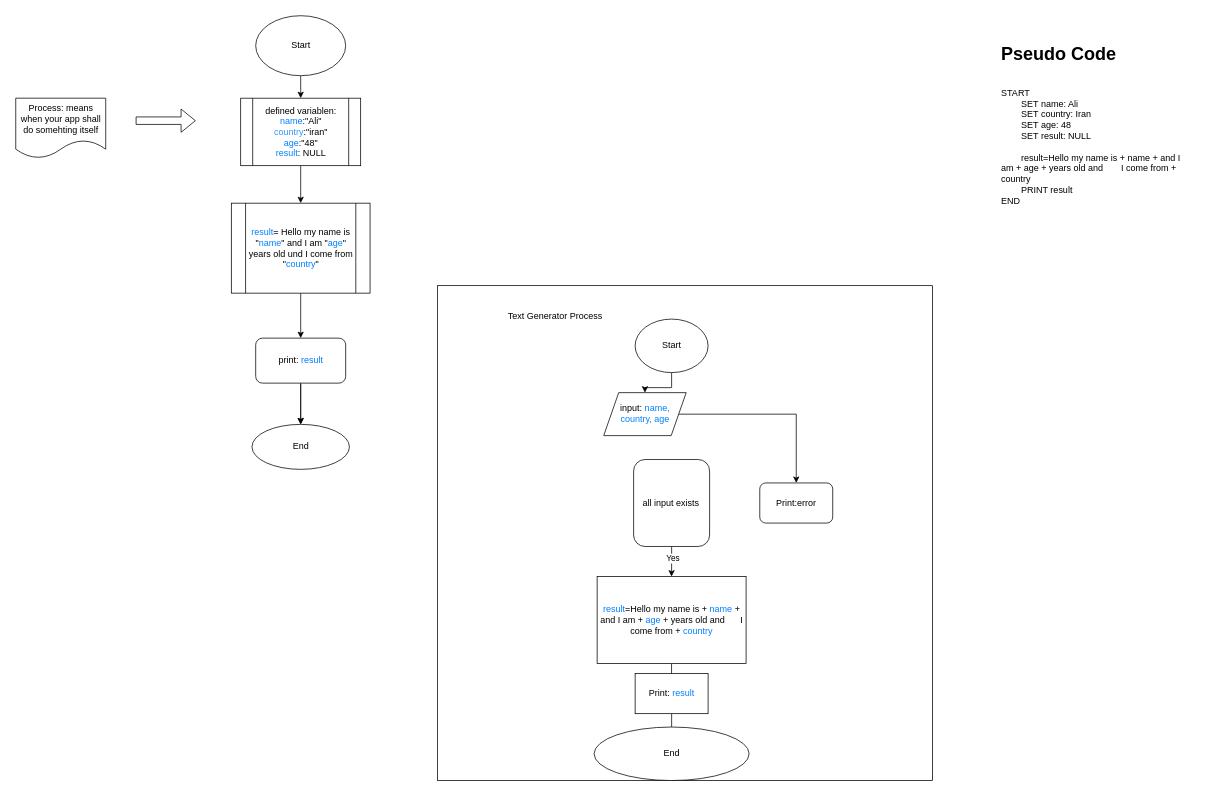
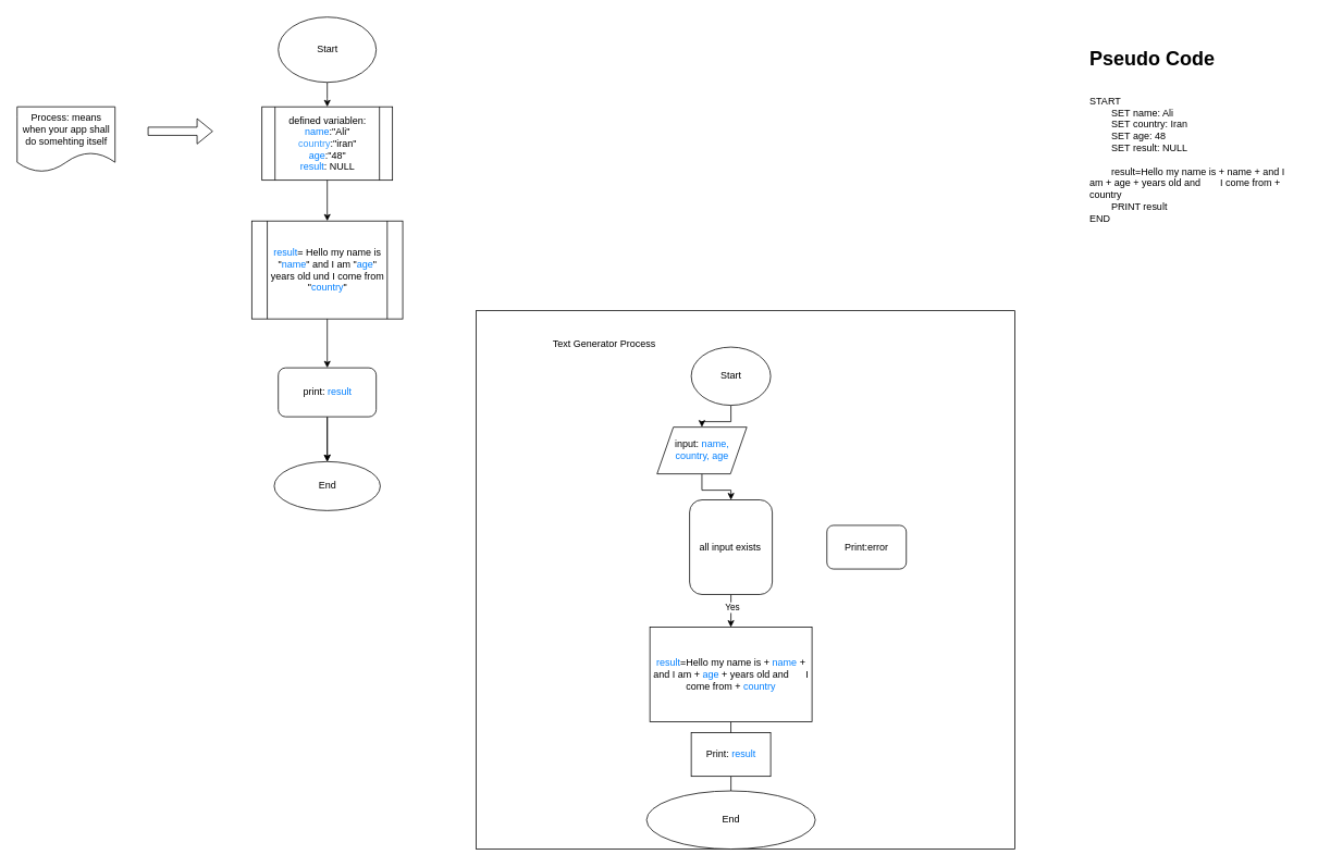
  <mxCell id="0" />
  <mxCell id="1" parent="0" />
  <mxCell id="2" value="&lt;h1 style=&quot;margin-top: 0px;&quot;&gt;Pseudo Code&lt;/h1&gt;&lt;div&gt;&lt;br&gt;&lt;/div&gt;&lt;div&gt;START&lt;/div&gt;&lt;div&gt;&lt;span style=&quot;white-space: pre;&quot;&gt;&#09;&lt;/span&gt;SET name: Ali&lt;br&gt;&lt;/div&gt;&lt;div&gt;&lt;span style=&quot;white-space: pre;&quot;&gt;&#09;&lt;/span&gt;SET country: Iran&lt;/div&gt;&lt;div&gt;&lt;span style=&quot;white-space: pre;&quot;&gt;&#09;&lt;/span&gt;SET age: 48&lt;/div&gt;&lt;div&gt;&lt;span style=&quot;white-space: pre;&quot;&gt;&#09;&lt;/span&gt;SET result: NULL&lt;/div&gt;&lt;div&gt;&lt;br&gt;&lt;/div&gt;&lt;div&gt;&lt;span style=&quot;white-space: pre;&quot;&gt;&#09;&lt;/span&gt;result=Hello my name is + name + and I am + age + years old and &lt;span style=&quot;white-space: pre;&quot;&gt;&#09;&lt;/span&gt;I come from + country&lt;/div&gt;&lt;div&gt;&lt;span style=&quot;white-space: pre;&quot;&gt;&#09;&lt;/span&gt;PRINT result&lt;br&gt;&lt;/div&gt;&lt;div&gt;END&lt;/div&gt;" style="text;html=1;whiteSpace=wrap;overflow=hidden;rounded=0;" parent="1" vertex="1"><mxGeometry x="1333" y="50" width="260" height="230" as="geometry" /></mxCell>
  <mxCell id="3" value="" style="group" parent="1" vertex="1" connectable="0"><mxGeometry x="583" y="380" width="660" height="660" as="geometry" /></mxCell>
  <mxCell id="4" value="" style="whiteSpace=wrap;html=1;aspect=fixed;" parent="3" vertex="1"><mxGeometry width="660" height="660" as="geometry" /></mxCell>
  <mxCell id="5" value="" style="edgeStyle=orthogonalEdgeStyle;rounded=0;orthogonalLoop=1;jettySize=auto;html=1;" parent="3" source="6" target="8" edge="1"><mxGeometry relative="1" as="geometry" /></mxCell>
  <mxCell id="6" value="Start" style="ellipse;whiteSpace=wrap;html=1;" parent="3" vertex="1"><mxGeometry x="263.514" y="44.595" width="97.297" height="71.351" as="geometry" /></mxCell>
- <mxCell id="7" value="" style="edgeStyle=orthogonalEdgeStyle;rounded=0;orthogonalLoop=1;jettySize=auto;html=1;" parent="3" source="8" target="12" edge="1"><mxGeometry relative="1" as="geometry" /></mxCell>
+ <mxCell id="7" value="" style="edgeStyle=orthogonalEdgeStyle;rounded=0;orthogonalLoop=1;jettySize=auto;html=1;" parent="3" source="8" target="15" edge="1"><mxGeometry relative="1" as="geometry" /></mxCell>
  <mxCell id="8" value="input: &lt;font style=&quot;color: rgb(0, 127, 255);&quot;&gt;name, country, age&lt;/font&gt;" style="shape=parallelogram;perimeter=parallelogramPerimeter;whiteSpace=wrap;html=1;fixedSize=1;" parent="3" vertex="1"><mxGeometry x="221.62" y="142.7" width="110" height="57.3" as="geometry" /></mxCell>
  <mxCell id="9" value="Text Generator Process&lt;div&gt;&lt;br&gt;&lt;/div&gt;" style="text;html=1;whiteSpace=wrap;overflow=hidden;rounded=0;" parent="3" vertex="1"><mxGeometry x="92.432" y="26.757" width="145.946" height="35.676" as="geometry" /></mxCell>
  <mxCell id="10" value="" style="edgeStyle=orthogonalEdgeStyle;rounded=0;orthogonalLoop=1;jettySize=auto;html=1;" parent="3" source="11" target="17" edge="1"><mxGeometry relative="1" as="geometry" /></mxCell>
  <mxCell id="11" value="&lt;font style=&quot;color: rgb(0, 127, 255);&quot;&gt;result&lt;/font&gt;&lt;span style=&quot;text-align: left;&quot;&gt;=Hello my name is + &lt;font style=&quot;color: rgb(0, 127, 255);&quot;&gt;name &lt;/font&gt;+ and I am + &lt;font style=&quot;color: rgb(0, 127, 255);&quot;&gt;age &lt;/font&gt;+ years old and&amp;nbsp;&lt;/span&gt;&lt;span style=&quot;text-align: left; white-space: pre;&quot;&gt;&#09;&lt;/span&gt;&lt;span style=&quot;text-align: left;&quot;&gt;I come from + &lt;font style=&quot;color: rgb(0, 127, 255);&quot;&gt;country&lt;/font&gt;&lt;/span&gt;" style="whiteSpace=wrap;html=1;" parent="3" vertex="1"><mxGeometry x="212.838" y="387.973" width="198.649" height="115.946" as="geometry" /></mxCell>
  <mxCell id="12" value="Print:error" style="whiteSpace=wrap;html=1;rounded=1;" parent="3" vertex="1"><mxGeometry x="429.73" y="263.108" width="97.297" height="53.514" as="geometry" /></mxCell>
  <mxCell id="13" value="" style="edgeStyle=orthogonalEdgeStyle;rounded=0;orthogonalLoop=1;jettySize=auto;html=1;" parent="3" source="15" target="11" edge="1"><mxGeometry relative="1" as="geometry" /></mxCell>
  <mxCell id="14" value="Yes" style="edgeLabel;html=1;align=center;verticalAlign=middle;resizable=0;points=[];" parent="13" vertex="1" connectable="0"><mxGeometry x="-0.2" y="1" relative="1" as="geometry"><mxPoint as="offset" /></mxGeometry></mxCell>
  <mxCell id="15" value="all input exists" style="whiteSpace=wrap;html=1;rounded=1;" parent="3" vertex="1"><mxGeometry x="261.486" y="231.892" width="101.351" height="115.946" as="geometry" /></mxCell>
  <mxCell id="16" value="" style="edgeStyle=orthogonalEdgeStyle;rounded=0;orthogonalLoop=1;jettySize=auto;html=1;" parent="3" source="17" target="18" edge="1"><mxGeometry relative="1" as="geometry" /></mxCell>
  <mxCell id="17" value="Print: &lt;font style=&quot;color: rgb(0, 127, 255);&quot;&gt;result&lt;/font&gt;" style="whiteSpace=wrap;html=1;" parent="3" vertex="1"><mxGeometry x="263.514" y="517.297" width="97.297" height="53.514" as="geometry" /></mxCell>
  <mxCell id="18" value="End" style="ellipse;whiteSpace=wrap;html=1;" parent="3" vertex="1"><mxGeometry x="208.784" y="588.649" width="206.757" height="71.351" as="geometry" /></mxCell>
  <mxCell id="19" value="" style="edgeStyle=orthogonalEdgeStyle;rounded=0;orthogonalLoop=1;jettySize=auto;html=1;" edge="1" parent="1" source="20"><mxGeometry relative="1" as="geometry"><mxPoint x="400.5" y="130" as="targetPoint" /></mxGeometry></mxCell>
  <mxCell id="20" value="Start" style="ellipse;whiteSpace=wrap;html=1;" vertex="1" parent="1"><mxGeometry x="340.5" y="20" width="120" height="80" as="geometry" /></mxCell>
  <mxCell id="21" value="" style="edgeStyle=orthogonalEdgeStyle;rounded=0;orthogonalLoop=1;jettySize=auto;html=1;" edge="1" parent="1" source="22" target="30"><mxGeometry relative="1" as="geometry" /></mxCell>
  <mxCell id="22" value="&lt;font style=&quot;color: rgb(0, 127, 255);&quot;&gt;result&lt;/font&gt;= Hello my name is &quot;&lt;font style=&quot;color: rgb(0, 127, 255);&quot;&gt;name&lt;/font&gt;&quot; and I am &quot;&lt;font style=&quot;color: rgb(0, 127, 255);&quot;&gt;age&lt;/font&gt;&quot; years old und I come from &quot;&lt;font style=&quot;color: rgb(0, 127, 255);&quot;&gt;country&lt;/font&gt;&quot;" style="shape=process;whiteSpace=wrap;html=1;backgroundOutline=1;" vertex="1" parent="1"><mxGeometry x="308" y="270" width="185" height="120" as="geometry" /></mxCell>
  <mxCell id="23" style="edgeStyle=orthogonalEdgeStyle;rounded=0;orthogonalLoop=1;jettySize=auto;html=1;exitX=0.5;exitY=1;exitDx=0;exitDy=0;" edge="1" parent="1" source="25"><mxGeometry relative="1" as="geometry"><mxPoint x="400.5" y="190" as="targetPoint" /></mxGeometry></mxCell>
  <mxCell id="24" value="" style="edgeStyle=orthogonalEdgeStyle;rounded=0;orthogonalLoop=1;jettySize=auto;html=1;" edge="1" parent="1" source="25" target="22"><mxGeometry relative="1" as="geometry" /></mxCell>
  <mxCell id="25" value="defined variablen: &lt;font style=&quot;color: rgb(0, 127, 255);&quot;&gt;name&lt;/font&gt;:&quot;Ali&quot;&lt;div&gt;&lt;font style=&quot;color: rgb(51, 153, 255);&quot;&gt;country&lt;/font&gt;:&quot;iran&quot;&lt;/div&gt;&lt;div&gt;&lt;font style=&quot;color: rgb(0, 127, 255);&quot;&gt;age&lt;/font&gt;:&quot;48&quot;&lt;/div&gt;&lt;div&gt;&lt;font style=&quot;color: rgb(0, 127, 255);&quot;&gt;result&lt;/font&gt;: NULL&lt;/div&gt;" style="shape=process;whiteSpace=wrap;html=1;backgroundOutline=1;" vertex="1" parent="1"><mxGeometry x="320.5" y="130" width="160" height="90" as="geometry" /></mxCell>
  <mxCell id="26" value="Process: means when your app shall do somehting itself" style="shape=document;whiteSpace=wrap;html=1;boundedLbl=1;" vertex="1" parent="1"><mxGeometry x="20.5" y="130" width="120" height="80" as="geometry" /></mxCell>
  <mxCell id="27" value="" style="shape=flexArrow;endArrow=classic;html=1;rounded=0;" edge="1" parent="1"><mxGeometry width="50" height="50" relative="1" as="geometry"><mxPoint x="180.5" y="160" as="sourcePoint" /><mxPoint x="260.5" y="160" as="targetPoint" /></mxGeometry></mxCell>
  <mxCell id="28" value="" style="edgeStyle=orthogonalEdgeStyle;rounded=0;orthogonalLoop=1;jettySize=auto;html=1;" edge="1" parent="1" source="30" target="31"><mxGeometry relative="1" as="geometry" /></mxCell>
  <mxCell id="29" value="" style="edgeStyle=orthogonalEdgeStyle;rounded=0;orthogonalLoop=1;jettySize=auto;html=1;" edge="1" parent="1" source="30" target="31"><mxGeometry relative="1" as="geometry" /></mxCell>
  <mxCell id="30" value="print: &lt;font style=&quot;color: rgb(0, 127, 255);&quot;&gt;result&lt;/font&gt;" style="rounded=1;whiteSpace=wrap;html=1;" vertex="1" parent="1"><mxGeometry x="340.5" y="450" width="120" height="60" as="geometry" /></mxCell>
  <mxCell id="31" value="End" style="ellipse;whiteSpace=wrap;html=1;rounded=1;" vertex="1" parent="1"><mxGeometry x="335.5" y="565" width="130" height="60" as="geometry" /></mxCell>
